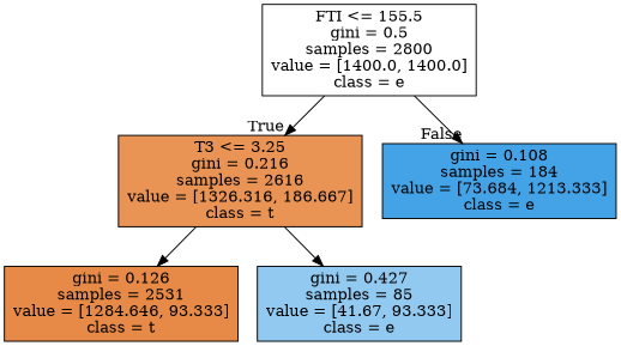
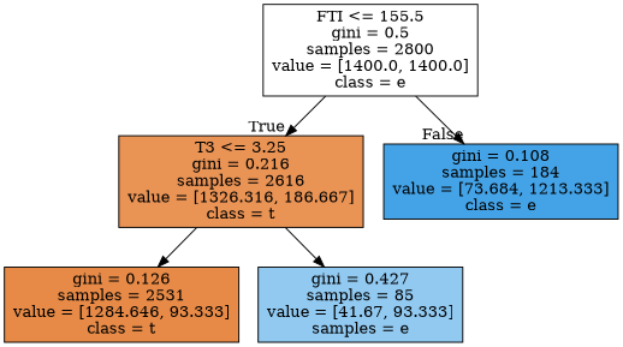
  digraph {
    node [color=black shape=box style=filled]
    n1 [fillcolor="#399de500" label="FTI <= 155.5\ngini = 0.5\nsamples = 2800\nvalue = [1400.0, 1400.0]\nclass = e"]
    n2 [fillcolor="#e58139db" label="T3 <= 3.25\ngini = 0.216\nsamples = 2616\nvalue = [1326.316, 186.667]\nclass = t"]
    n3 [fillcolor="#399de5f0" label="gini = 0.108\nsamples = 184\nvalue = [73.684, 1213.333]\nclass = e"]
    n4 [fillcolor="#e58139ec" label="gini = 0.126\nsamples = 2531\nvalue = [1284.646, 93.333]\nclass = t"]
-   n5 [fillcolor="#399de58d" label="gini = 0.427\nsamples = 85\nvalue = [41.67, 93.333]\nclass = e"]
+   n5 [fillcolor="#399de58d" label="gini = 0.427\nsamples = 85\nvalue = [41.67, 93.333]\nsamples = e"]
    n1 -> n2 [headlabel=True labelangle=45 labeldistance=2.5]
    n1 -> n3 [headlabel=False labelangle=-45 labeldistance=2.5]
    n2 -> n4
    n2 -> n5
  }
